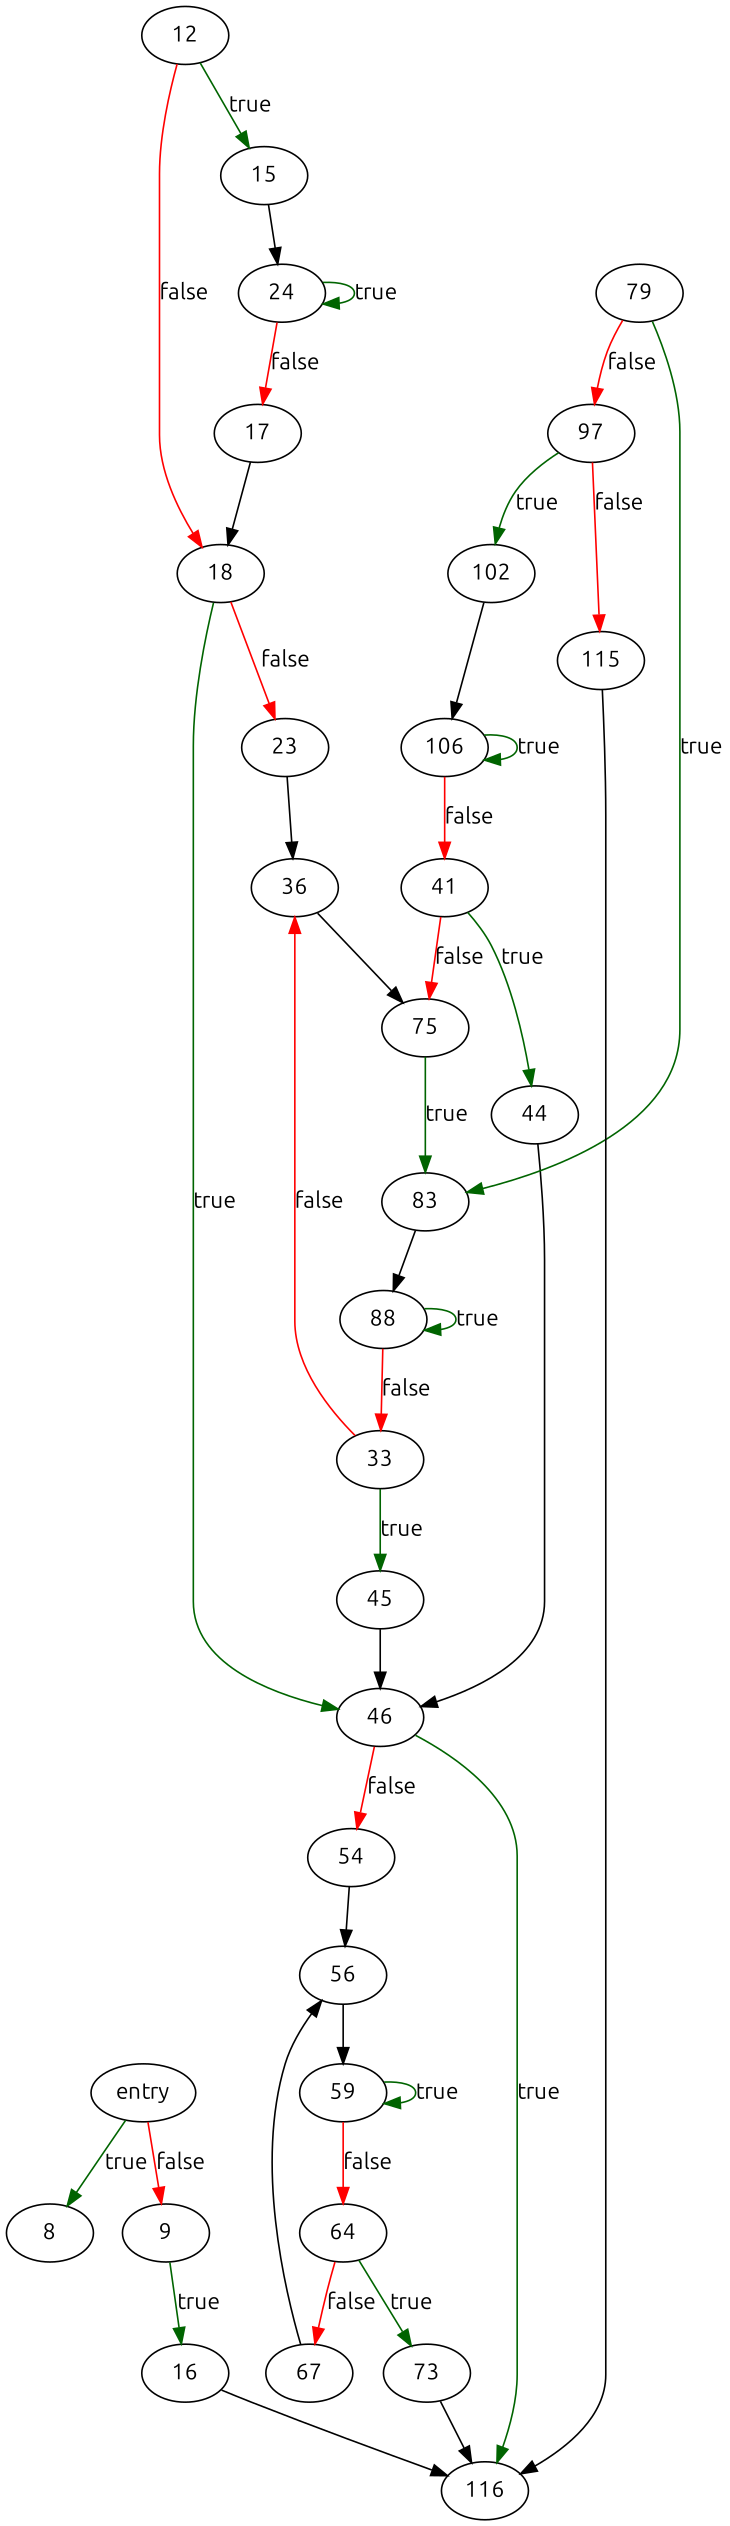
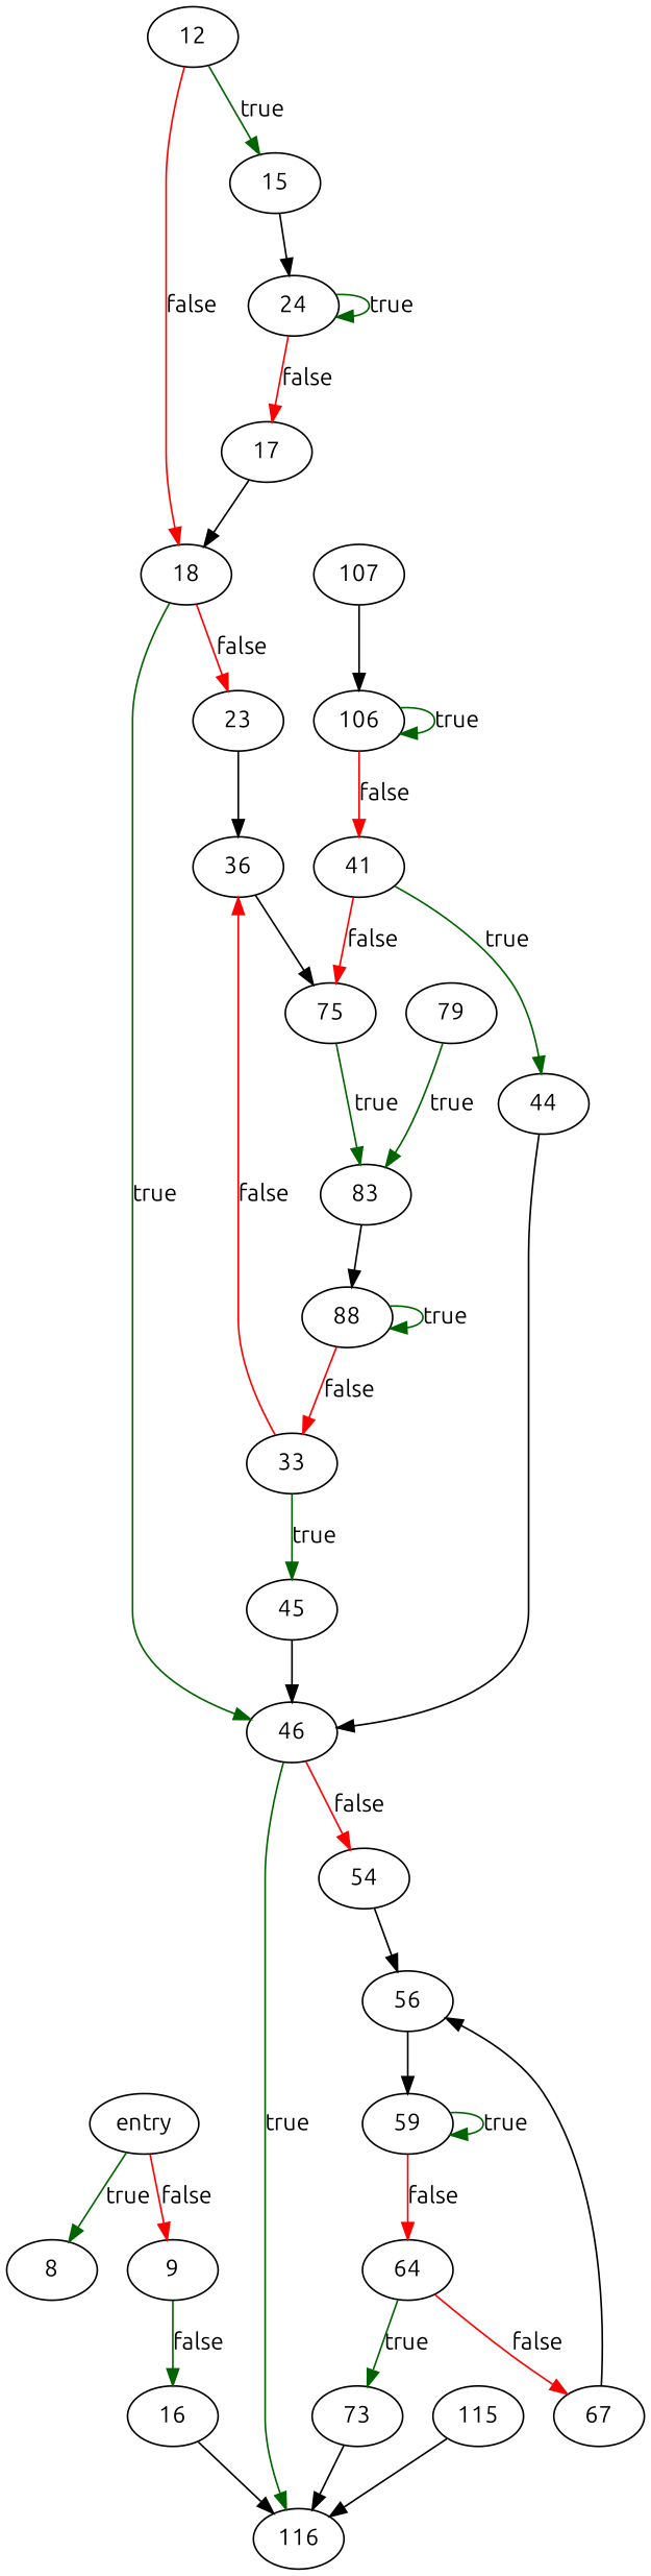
  digraph {
    fontname=Ubuntu
    node [fontname=Ubuntu]
    edge [color=darkgreen fontname=Ubuntu]
    n1 [label=entry]
    8
    9
    16
    12
    15
    18
    116
    24
    23
    46
    17
    36
    54
    75
    33
    45
    83
    41
    44
    56
    59
    64
    67
    73
    79
-   97
    88
-   102
+   102 [label=107]
    115
    106
    n1 -> 8 [label=true]
    n1 -> 9 [color=red label=false]
-   9 -> 16 [label=true]
+   9 -> 16 [label=false]
    16 -> 116 [color=""]
    12 -> 15 [label=true]
    12 -> 18 [color=red label=false]
    15 -> 24 [color=""]
    18 -> 23 [color=red label=false]
    18 -> 46 [label=true]
    24 -> 24 [label=true]
    24 -> 17 [color=red label=false]
    23 -> 36 [color=""]
    46 -> 116 [label=true]
    46 -> 54 [color=red label=false]
    17 -> 18 [color=""]
    36 -> 75 [color=""]
    54 -> 56 [color=""]
    75 -> 83 [label=true]
    33 -> 36 [color=red label=false]
    33 -> 45 [label=true]
    45 -> 46 [color=""]
    83 -> 88 [color=""]
    41 -> 75 [color=red label=false]
    41 -> 44 [label=true]
    44 -> 46 [color=""]
    56 -> 59 [color=""]
    59 -> 59 [label=true]
    59 -> 64 [color=red label=false]
    64 -> 67 [color=red label=false]
    64 -> 73 [label=true]
    67 -> 56 [color=""]
    73 -> 116 [color=""]
    79 -> 83 [label=true]
-   79 -> 97 [color=red label=false]
-   97 -> 102 [label=true]
-   97 -> 115 [color=red label=false]
    88 -> 33 [color=red label=false]
    88 -> 88 [label=true]
    102 -> 106 [color=""]
    115 -> 116 [color=""]
    106 -> 41 [color=red label=false]
    106 -> 106 [label=true]
  }
